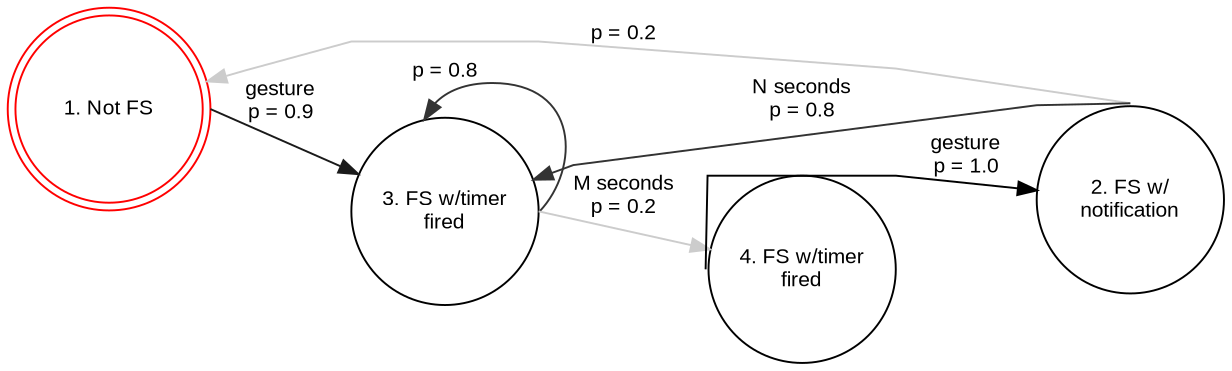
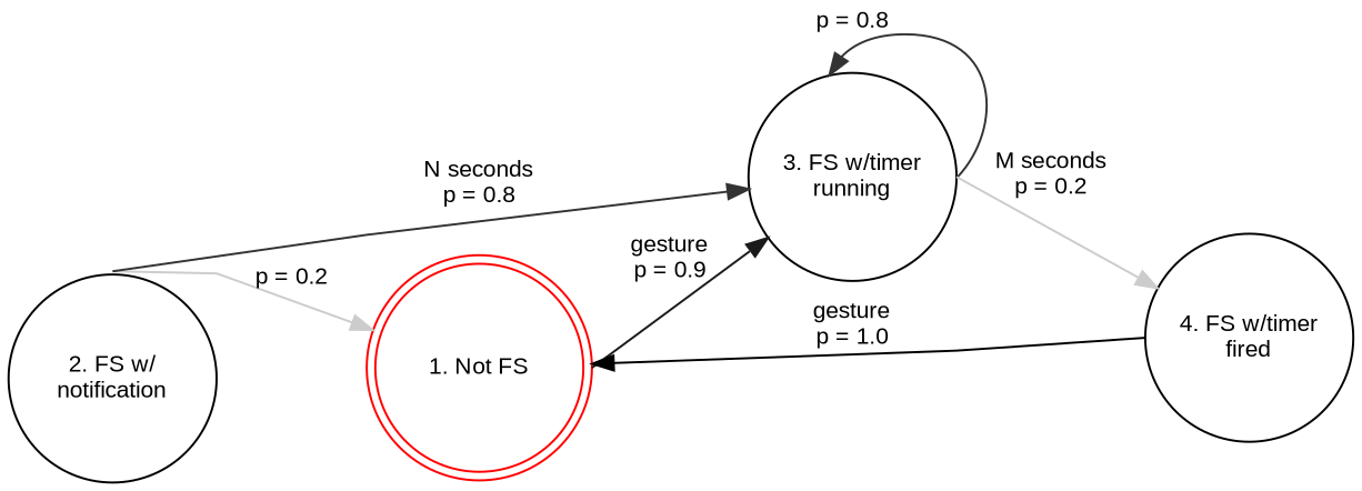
  digraph {
    fontname="Liberation Sans"
    rankdir=LR
    splines=polyline
    node [fontname="Liberation Sans" fontsize=11 margin=0 shape=circle]
    edge [color=grey20 fontname="Liberation Sans" fontsize=11 tailport=e]
    n1 [color=red label="1. Not FS" shape=doublecircle width=1.35]
-   n2 [label="3. FS w/timer\nfired" width=1.35]
+   n2 [label="3. FS w/timer\nrunning" width=1.35]
    n3 [label="2. FS w/\nnotification" width=1.35]
    n4 [label="4. FS w/timer\nfired" width=1.35]
    n1 -> n2 [color=grey10 label="gesture\np = 0.9"]
    n2 -> n2 [label="p = 0.8"]
    n2 -> n4 [color=grey80 label="M seconds\np = 0.2"]
    n3 -> n1 [color=grey80 label="p = 0.2" tailport=n]
    n3 -> n2 [label="N seconds\np = 0.8" tailport=n]
-   n4 -> n3 [color=black label="gesture\np = 1.0" tailport=w]
+   n4 -> n1 [color=black label="gesture\np = 1.0" tailport=w]
  }
